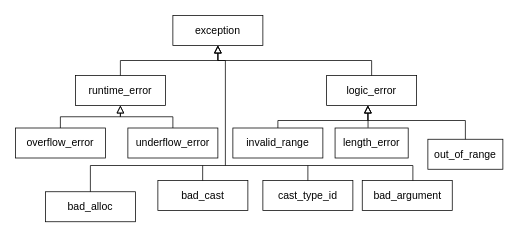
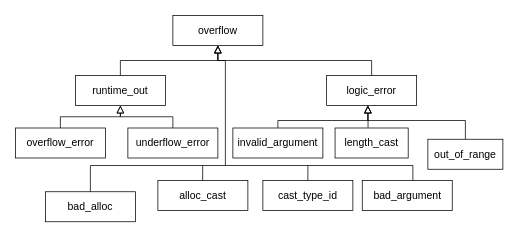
  <mxCell id="0" />
  <mxCell id="1" parent="0" />
- <mxCell id="2" value="exception" style="rounded=0;whiteSpace=wrap;html=1;fontSize=14;" parent="1" vertex="1"><mxGeometry x="230" y="20" width="120" height="40" as="geometry" /></mxCell>
- <mxCell id="3" value="runtime_error" style="rounded=0;whiteSpace=wrap;html=1;fontSize=14;" parent="1" vertex="1"><mxGeometry x="100" y="100" width="120" height="40" as="geometry" /></mxCell>
+ <mxCell id="2" value="overflow" style="rounded=0;whiteSpace=wrap;html=1;fontSize=14;" parent="1" vertex="1"><mxGeometry x="230" y="20" width="120" height="40" as="geometry" /></mxCell>
+ <mxCell id="3" value="runtime_out" style="rounded=0;whiteSpace=wrap;html=1;fontSize=14;" parent="1" vertex="1"><mxGeometry x="100" y="100" width="120" height="40" as="geometry" /></mxCell>
  <mxCell id="4" value="logic_error" style="rounded=0;whiteSpace=wrap;html=1;fontSize=14;" parent="1" vertex="1"><mxGeometry x="435" y="100" width="120" height="40" as="geometry" /></mxCell>
  <mxCell id="5" value="overflow_error" style="rounded=0;whiteSpace=wrap;html=1;fontSize=14;" parent="1" vertex="1"><mxGeometry x="20" y="170" width="120" height="40" as="geometry" /></mxCell>
  <mxCell id="6" value="underflow_error" style="rounded=0;whiteSpace=wrap;html=1;fontSize=14;" parent="1" vertex="1"><mxGeometry x="170" y="170" width="120" height="40" as="geometry" /></mxCell>
- <mxCell id="7" value="length_error" style="rounded=0;whiteSpace=wrap;html=1;fontSize=14;" parent="1" vertex="1"><mxGeometry x="446.25" y="170" width="97.5" height="40" as="geometry" /></mxCell>
+ <mxCell id="7" value="length_cast" style="rounded=0;whiteSpace=wrap;html=1;fontSize=14;" parent="1" vertex="1"><mxGeometry x="446.25" y="170" width="97.5" height="40" as="geometry" /></mxCell>
  <mxCell id="8" value="out_of_range" style="rounded=0;whiteSpace=wrap;html=1;fontSize=14;" parent="1" vertex="1"><mxGeometry x="570" y="185" width="100" height="40" as="geometry" /></mxCell>
- <mxCell id="9" value="invalid_range" style="rounded=0;whiteSpace=wrap;html=1;fontSize=14;" parent="1" vertex="1"><mxGeometry x="310" y="170" width="120" height="40" as="geometry" /></mxCell>
+ <mxCell id="9" value="invalid_argument" style="rounded=0;whiteSpace=wrap;html=1;fontSize=14;" parent="1" vertex="1"><mxGeometry x="310" y="170" width="120" height="40" as="geometry" /></mxCell>
  <mxCell id="10" value="bad_alloc" style="rounded=0;whiteSpace=wrap;html=1;fontSize=14;" parent="1" vertex="1"><mxGeometry x="60" y="255" width="120" height="40" as="geometry" /></mxCell>
- <mxCell id="11" value="bad_cast" style="rounded=0;whiteSpace=wrap;html=1;fontSize=14;" parent="1" vertex="1"><mxGeometry x="210" y="240" width="120" height="40" as="geometry" /></mxCell>
+ <mxCell id="11" value="alloc_cast" style="rounded=0;whiteSpace=wrap;html=1;fontSize=14;" parent="1" vertex="1"><mxGeometry x="210" y="240" width="120" height="40" as="geometry" /></mxCell>
  <mxCell id="12" value="bad_argument" style="rounded=0;whiteSpace=wrap;html=1;fontSize=14;" parent="1" vertex="1"><mxGeometry x="482.5" y="240" width="120" height="40" as="geometry" /></mxCell>
  <mxCell id="13" value="cast_type_id" style="rounded=0;whiteSpace=wrap;html=1;fontSize=14;" parent="1" vertex="1"><mxGeometry x="350" y="240" width="120" height="40" as="geometry" /></mxCell>
  <mxCell id="14" value="" style="edgeStyle=elbowEdgeStyle;elbow=vertical;endArrow=block;html=1;curved=0;rounded=0;endSize=8;startSize=8;exitX=0.5;exitY=0;exitDx=0;exitDy=0;endFill=0;" parent="1" source="3" edge="1"><mxGeometry width="50" height="50" relative="1" as="geometry"><mxPoint x="240" y="110" as="sourcePoint" /><mxPoint x="290" y="60" as="targetPoint" /></mxGeometry></mxCell>
  <mxCell id="15" value="" style="edgeStyle=elbowEdgeStyle;elbow=vertical;endArrow=block;html=1;curved=0;rounded=0;endSize=8;startSize=8;exitX=0.5;exitY=0;exitDx=0;exitDy=0;endFill=0;" parent="1" source="4" edge="1"><mxGeometry width="50" height="50" relative="1" as="geometry"><mxPoint x="170" y="120" as="sourcePoint" /><mxPoint x="290" y="60" as="targetPoint" /><Array as="points"><mxPoint x="350" y="80" /></Array></mxGeometry></mxCell>
  <mxCell id="16" value="" style="edgeStyle=elbowEdgeStyle;elbow=vertical;endArrow=block;html=1;curved=0;rounded=0;endSize=8;startSize=8;exitX=0.5;exitY=0;exitDx=0;exitDy=0;endFill=0;" parent="1" source="5" edge="1"><mxGeometry width="50" height="50" relative="1" as="geometry"><mxPoint x="30" y="180" as="sourcePoint" /><mxPoint x="160" y="140" as="targetPoint" /></mxGeometry></mxCell>
  <mxCell id="17" value="" style="edgeStyle=elbowEdgeStyle;elbow=vertical;endArrow=block;html=1;curved=0;rounded=0;endSize=8;startSize=8;exitX=0.5;exitY=0;exitDx=0;exitDy=0;endFill=0;" parent="1" source="6" edge="1"><mxGeometry width="50" height="50" relative="1" as="geometry"><mxPoint x="280" y="180" as="sourcePoint" /><mxPoint x="160" y="140" as="targetPoint" /><Array as="points"><mxPoint x="194" y="155" /></Array></mxGeometry></mxCell>
  <mxCell id="18" value="" style="edgeStyle=elbowEdgeStyle;elbow=vertical;endArrow=block;html=1;curved=0;rounded=0;endSize=8;startSize=8;endFill=0;" parent="1" edge="1"><mxGeometry width="50" height="50" relative="1" as="geometry"><mxPoint x="300" y="220" as="sourcePoint" /><mxPoint x="290" y="60" as="targetPoint" /><Array as="points"><mxPoint x="350" y="80" /></Array></mxGeometry></mxCell>
  <mxCell id="19" value="" style="edgeStyle=elbowEdgeStyle;elbow=vertical;endArrow=block;html=1;curved=0;rounded=0;endSize=8;startSize=8;endFill=0;" parent="1" source="9" edge="1"><mxGeometry width="50" height="50" relative="1" as="geometry"><mxPoint x="695" y="180" as="sourcePoint" /><mxPoint x="490" y="140" as="targetPoint" /><Array as="points"><mxPoint x="550" y="160" /></Array></mxGeometry></mxCell>
  <mxCell id="20" value="" style="edgeStyle=elbowEdgeStyle;elbow=vertical;endArrow=block;html=1;curved=0;rounded=0;endSize=8;startSize=8;exitX=0.451;exitY=-0.007;exitDx=0;exitDy=0;endFill=0;exitPerimeter=0;" parent="1" source="7" edge="1"><mxGeometry width="50" height="50" relative="1" as="geometry"><mxPoint x="695" y="180" as="sourcePoint" /><mxPoint x="490" y="140" as="targetPoint" /><Array as="points"><mxPoint x="550" y="160" /></Array></mxGeometry></mxCell>
  <mxCell id="21" value="" style="edgeStyle=elbowEdgeStyle;elbow=vertical;endArrow=block;html=1;curved=0;rounded=0;endSize=8;startSize=8;exitX=0.5;exitY=0;exitDx=0;exitDy=0;endFill=0;" parent="1" source="8" edge="1"><mxGeometry width="50" height="50" relative="1" as="geometry"><mxPoint x="695" y="180" as="sourcePoint" /><mxPoint x="490" y="140" as="targetPoint" /><Array as="points"><mxPoint x="550" y="160" /></Array></mxGeometry></mxCell>
  <mxCell id="22" value="" style="endArrow=none;html=1;rounded=0;" parent="1" edge="1"><mxGeometry width="50" height="50" relative="1" as="geometry"><mxPoint x="120" y="220" as="sourcePoint" /><mxPoint x="550" y="220" as="targetPoint" /></mxGeometry></mxCell>
  <mxCell id="23" value="" style="endArrow=none;html=1;rounded=0;exitX=0.5;exitY=0;exitDx=0;exitDy=0;" parent="1" source="10" edge="1"><mxGeometry width="50" height="50" relative="1" as="geometry"><mxPoint x="100" y="420" as="sourcePoint" /><mxPoint x="120" y="220" as="targetPoint" /></mxGeometry></mxCell>
  <mxCell id="24" value="" style="endArrow=none;html=1;rounded=0;exitX=0.5;exitY=0;exitDx=0;exitDy=0;" parent="1" edge="1"><mxGeometry width="50" height="50" relative="1" as="geometry"><mxPoint x="269.71" y="240" as="sourcePoint" /><mxPoint x="269.71" y="220" as="targetPoint" /></mxGeometry></mxCell>
  <mxCell id="25" value="" style="endArrow=none;html=1;rounded=0;exitX=0.5;exitY=0;exitDx=0;exitDy=0;" parent="1" edge="1"><mxGeometry width="50" height="50" relative="1" as="geometry"><mxPoint x="410" y="240" as="sourcePoint" /><mxPoint x="410" y="220" as="targetPoint" /></mxGeometry></mxCell>
  <mxCell id="26" value="" style="endArrow=none;html=1;rounded=0;exitX=0.5;exitY=0;exitDx=0;exitDy=0;" parent="1" edge="1"><mxGeometry width="50" height="50" relative="1" as="geometry"><mxPoint x="550" y="240" as="sourcePoint" /><mxPoint x="550" y="220" as="targetPoint" /></mxGeometry></mxCell>
